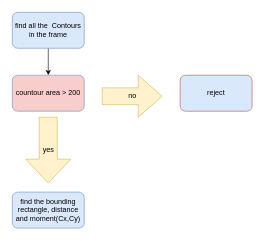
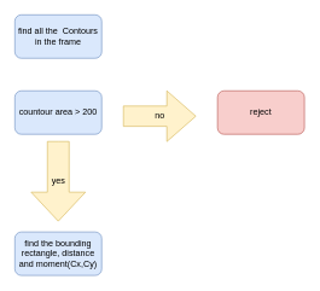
  <mxCell id="0" />
  <mxCell id="1" parent="0" />
- <mxCell id="2" value="reject" style="rounded=1;whiteSpace=wrap;html=1;fillColor=#dae8fc;strokeColor=#b85450;" parent="1" vertex="1"><mxGeometry x="300" y="125" width="120" height="60" as="geometry" /></mxCell>
- <mxCell id="3" style="edgeStyle=orthogonalEdgeStyle;rounded=1;orthogonalLoop=1;jettySize=auto;html=1;entryX=0.5;entryY=0;entryDx=0;entryDy=0;" parent="1" source="4" target="5" edge="1"><mxGeometry relative="1" as="geometry" /></mxCell>
+ <mxCell id="2" value="reject" style="rounded=1;whiteSpace=wrap;html=1;fillColor=#f8cecc;strokeColor=#b85450;" parent="1" vertex="1"><mxGeometry x="300" y="125" width="120" height="60" as="geometry" /></mxCell>
  <mxCell id="4" value="find all the&amp;nbsp; Contours in the frame" style="rounded=1;whiteSpace=wrap;html=1;fillColor=#dae8fc;strokeColor=#6c8ebf;" parent="1" vertex="1"><mxGeometry x="20" y="20" width="120" height="60" as="geometry" /></mxCell>
- <mxCell id="5" value="countour area &amp;gt; 200" style="rounded=1;whiteSpace=wrap;html=1;fillColor=#f8cecc;strokeColor=#6c8ebf;" parent="1" vertex="1"><mxGeometry x="20" y="125" width="120" height="60" as="geometry" /></mxCell>
+ <mxCell id="5" value="countour area &amp;gt; 200" style="rounded=1;whiteSpace=wrap;html=1;fillColor=#dae8fc;strokeColor=#6c8ebf;" parent="1" vertex="1"><mxGeometry x="20" y="125" width="120" height="60" as="geometry" /></mxCell>
  <mxCell id="6" value="find the bounding rectangle, distance and moment(Cx,Cy)" style="rounded=1;whiteSpace=wrap;html=1;fillColor=#dae8fc;strokeColor=#6c8ebf;" parent="1" vertex="1"><mxGeometry x="20" y="320" width="120" height="60" as="geometry" /></mxCell>
  <mxCell id="7" value="yes" style="html=1;shadow=0;dashed=0;align=center;verticalAlign=middle;shape=mxgraph.arrows2.arrow;dy=0.6;dx=40;direction=south;notch=0;fillColor=#fff2cc;strokeColor=#d6b656;rounded=1;" parent="1" vertex="1"><mxGeometry x="42.5" y="195" width="75" height="110" as="geometry" /></mxCell>
  <mxCell id="8" value="no" style="html=1;shadow=0;dashed=0;align=center;verticalAlign=middle;shape=mxgraph.arrows2.arrow;dy=0.6;dx=40;notch=0;fillColor=#fff2cc;strokeColor=#d6b656;rounded=1;" parent="1" vertex="1"><mxGeometry x="170" y="125" width="100" height="70" as="geometry" /></mxCell>
